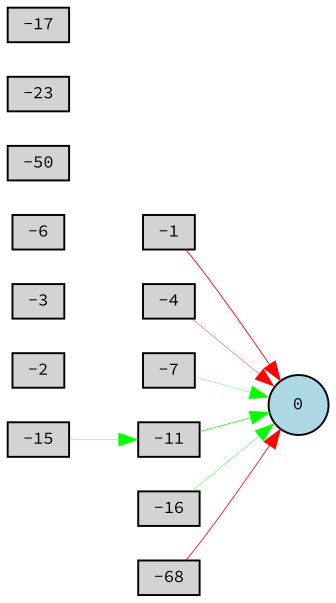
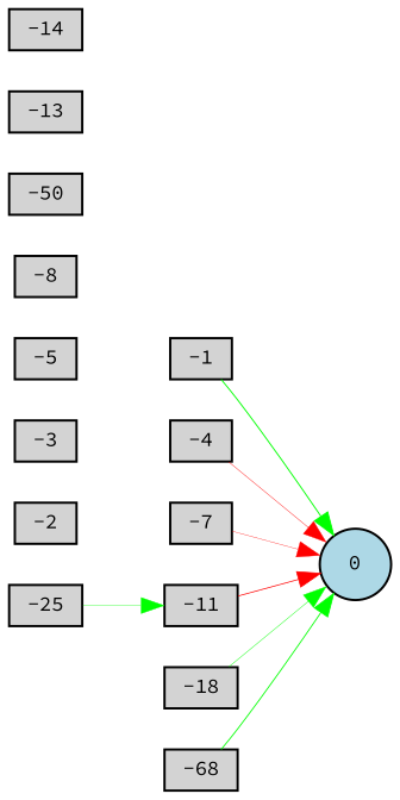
  digraph {
    fontname="Source Code Pro"
    rankdir=LR
    node [fillcolor=lightgray fontname="Source Code Pro" fontsize=9 shape=box style=filled]
    edge [color=green fontname="Source Code Pro" style=solid]
    -1 [height=0.2 width=0.2]
    0 [fillcolor=lightblue height=0.2 shape=circle width=0.2]
    -2 [height=0.2 width=0.2]
    -3 [height=0.2 width=0.2]
    -4 [height=0.2 width=0.2]
-   -6 [height=0.2 width=0.2]
+   -5 [height=0.2 width=0.2]
    -7 [height=0.2 width=0.2]
+   -8 [height=0.2 width=0.2]
    n10 [height=0.2 label=-50 width=0.2]
    -11 [height=0.2 width=0.2]
-   -13 [height=0.2 width=0.2 label=-23]
-   -15 [height=0.2 width=0.2]
-   -16 [height=0.2 width=0.2]
-   -17 [height=0.2 width=0.2]
+   -13 [height=0.2 width=0.2]
+   -14 [height=0.2 width=0.2]
+   -15 [height=0.2 width=0.2 label=-25]
+   -16 [height=0.2 width=0.2 label=-18]
    n17 [height=0.2 label=-68 width=0.2]
-   -1 -> 0 [color=red penwidth=0.46105205773727687]
+   -1 -> 0 [penwidth=0.46105205773727687]
    -4 -> 0 [color=red penwidth=0.19936211404017373]
-   -7 -> 0 [penwidth=0.16062473216379602]
-   -11 -> 0 [penwidth=0.3594829912485735]
+   -7 -> 0 [color=red penwidth=0.16062473216379602]
+   -11 -> 0 [color=red penwidth=0.3594829912485735]
    -15 -> -11 [penwidth=0.17205024380726974]
    -16 -> 0 [penwidth=0.2163354847581987]
-   n17 -> 0 [color=red penwidth=0.42326690025668867]
+   n17 -> 0 [penwidth=0.42326690025668867]
  }
